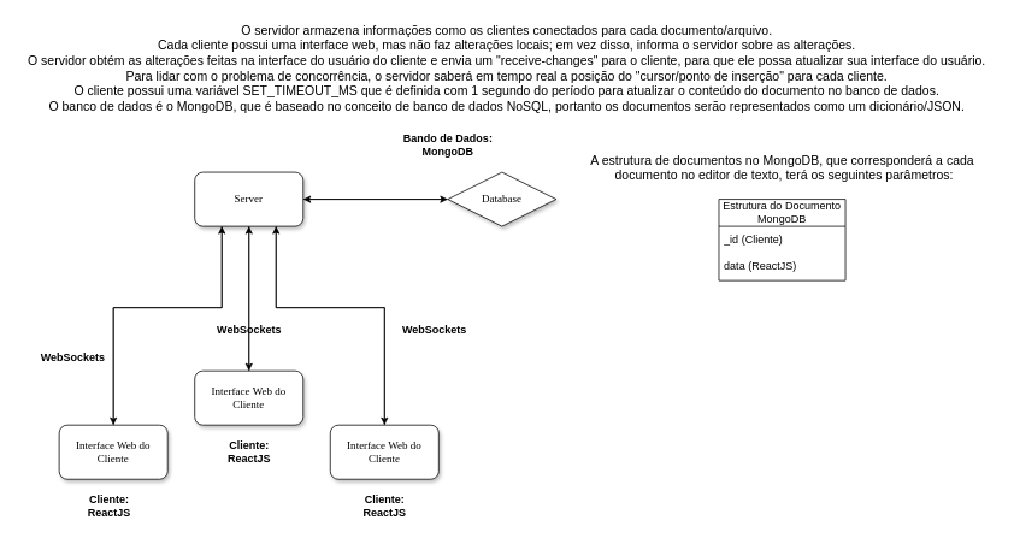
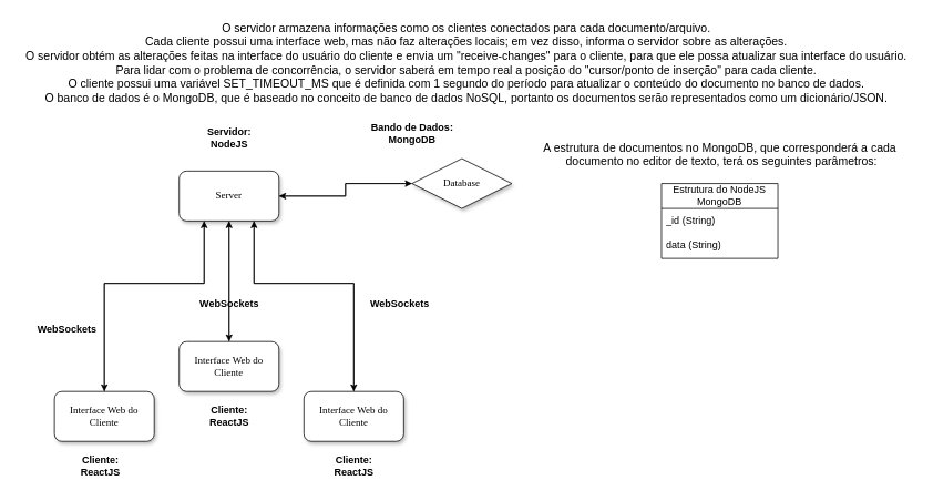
  <mxCell id="0" />
  <mxCell id="1" parent="0" />
  <mxCell id="2" style="edgeStyle=orthogonalEdgeStyle;rounded=0;orthogonalLoop=1;jettySize=auto;html=1;exitX=0;exitY=0.5;exitDx=0;exitDy=0;entryX=1;entryY=0.5;entryDx=0;entryDy=0;" parent="1" source="3" target="8" edge="1"><mxGeometry relative="1" as="geometry"><mxPoint x="335" y="230" as="targetPoint" /></mxGeometry></mxCell>
  <mxCell id="3" value="Database" style="rhombus;whiteSpace=wrap;html=1;shadow=1;labelBackgroundColor=none;strokeWidth=1;fontFamily=Verdana;fontSize=12;align=center;" parent="1" vertex="1"><mxGeometry x="495" y="190" width="120" height="60" as="geometry" /></mxCell>
  <mxCell id="4" style="edgeStyle=orthogonalEdgeStyle;rounded=0;orthogonalLoop=1;jettySize=auto;html=1;exitX=1;exitY=0.5;exitDx=0;exitDy=0;entryX=0;entryY=0.5;entryDx=0;entryDy=0;" parent="1" source="8" target="3" edge="1"><mxGeometry relative="1" as="geometry" /></mxCell>
  <mxCell id="5" style="edgeStyle=orthogonalEdgeStyle;rounded=0;orthogonalLoop=1;jettySize=auto;html=1;exitX=0.25;exitY=1;exitDx=0;exitDy=0;entryX=0.5;entryY=0;entryDx=0;entryDy=0;" parent="1" source="8" target="10" edge="1"><mxGeometry relative="1" as="geometry"><Array as="points"><mxPoint x="245" y="340" /><mxPoint x="125" y="340" /></Array></mxGeometry></mxCell>
  <mxCell id="6" style="edgeStyle=orthogonalEdgeStyle;rounded=0;orthogonalLoop=1;jettySize=auto;html=1;exitX=0.75;exitY=1;exitDx=0;exitDy=0;" parent="1" source="8" target="14" edge="1"><mxGeometry relative="1" as="geometry"><Array as="points"><mxPoint x="305" y="340" /><mxPoint x="425" y="340" /></Array></mxGeometry></mxCell>
  <mxCell id="7" style="edgeStyle=orthogonalEdgeStyle;rounded=0;orthogonalLoop=1;jettySize=auto;html=1;exitX=0.5;exitY=1;exitDx=0;exitDy=0;entryX=0.5;entryY=0;entryDx=0;entryDy=0;" parent="1" source="8" target="12" edge="1"><mxGeometry relative="1" as="geometry" /></mxCell>
- <mxCell id="8" value="&lt;span&gt;Server&lt;/span&gt;" style="whiteSpace=wrap;html=1;rounded=1;shadow=1;labelBackgroundColor=none;strokeWidth=1;fontFamily=Verdana;fontSize=12;align=center;" parent="1" vertex="1"><mxGeometry x="215" y="190" width="120" height="60" as="geometry" /></mxCell>
+ <mxCell id="8" value="&lt;span&gt;Server&lt;/span&gt;" style="whiteSpace=wrap;html=1;rounded=1;shadow=1;labelBackgroundColor=none;strokeWidth=1;fontFamily=Verdana;fontSize=12;align=center;" parent="1" vertex="1"><mxGeometry x="215" y="205" width="120" height="60" as="geometry" /></mxCell>
  <mxCell id="9" style="edgeStyle=orthogonalEdgeStyle;rounded=0;orthogonalLoop=1;jettySize=auto;html=1;exitX=0.5;exitY=0;exitDx=0;exitDy=0;entryX=0.25;entryY=1;entryDx=0;entryDy=0;" parent="1" source="10" target="8" edge="1"><mxGeometry relative="1" as="geometry"><Array as="points"><mxPoint x="125" y="340" /><mxPoint x="245" y="340" /></Array></mxGeometry></mxCell>
  <mxCell id="10" value="Interface Web do Cliente" style="whiteSpace=wrap;html=1;rounded=1;shadow=1;labelBackgroundColor=none;strokeWidth=1;fontFamily=Verdana;fontSize=12;align=center;" parent="1" vertex="1"><mxGeometry x="65" y="470" width="120" height="60" as="geometry" /></mxCell>
  <mxCell id="11" style="edgeStyle=orthogonalEdgeStyle;rounded=0;orthogonalLoop=1;jettySize=auto;html=1;exitX=0.5;exitY=0;exitDx=0;exitDy=0;entryX=0.5;entryY=1;entryDx=0;entryDy=0;" parent="1" source="12" target="8" edge="1"><mxGeometry relative="1" as="geometry" /></mxCell>
  <mxCell id="12" value="&lt;span&gt;Interface Web do Cliente&lt;br&gt;&lt;/span&gt;" style="whiteSpace=wrap;html=1;rounded=1;shadow=1;labelBackgroundColor=none;strokeWidth=1;fontFamily=Verdana;fontSize=12;align=center;" parent="1" vertex="1"><mxGeometry x="215" y="410" width="120" height="60" as="geometry" /></mxCell>
  <mxCell id="13" style="edgeStyle=orthogonalEdgeStyle;rounded=0;orthogonalLoop=1;jettySize=auto;html=1;exitX=0.5;exitY=0;exitDx=0;exitDy=0;entryX=0.75;entryY=1;entryDx=0;entryDy=0;" parent="1" source="14" target="8" edge="1"><mxGeometry relative="1" as="geometry"><mxPoint x="305" y="270" as="targetPoint" /><Array as="points"><mxPoint x="425" y="340" /><mxPoint x="305" y="340" /></Array></mxGeometry></mxCell>
  <mxCell id="14" value="Interface Web do Cliente" style="whiteSpace=wrap;html=1;rounded=1;shadow=1;labelBackgroundColor=none;strokeWidth=1;fontFamily=Verdana;fontSize=12;align=center;" parent="1" vertex="1"><mxGeometry x="365" y="470" width="120" height="60" as="geometry" /></mxCell>
  <mxCell id="15" value="&lt;div&gt;&lt;b&gt;Bando de Dados:&lt;/b&gt;&lt;b&gt;&lt;br&gt;&lt;/b&gt;&lt;/div&gt;&lt;div&gt;&lt;b&gt;MongoDB&lt;/b&gt;&lt;/div&gt;" style="text;html=1;align=center;verticalAlign=middle;resizable=0;points=[];autosize=1;strokeColor=none;fillColor=none;" parent="1" vertex="1"><mxGeometry x="435" y="140" width="120" height="40" as="geometry" /></mxCell>
  <mxCell id="16" value="&lt;b&gt;WebSockets&lt;/b&gt;" style="text;html=1;align=center;verticalAlign=middle;resizable=0;points=[];autosize=1;strokeColor=none;fillColor=none;" parent="1" vertex="1"><mxGeometry x="35" y="380" width="90" height="30" as="geometry" /></mxCell>
  <mxCell id="17" value="&lt;b&gt;WebSockets&lt;/b&gt;" style="text;html=1;align=center;verticalAlign=middle;resizable=0;points=[];autosize=1;strokeColor=none;fillColor=none;" parent="1" vertex="1"><mxGeometry x="230" y="350" width="90" height="30" as="geometry" /></mxCell>
  <mxCell id="18" value="&lt;b&gt;WebSockets&lt;/b&gt;" style="text;html=1;align=center;verticalAlign=middle;resizable=0;points=[];autosize=1;strokeColor=none;fillColor=none;" parent="1" vertex="1"><mxGeometry x="435" y="350" width="90" height="30" as="geometry" /></mxCell>
- <mxCell id="19" value="Estrutura do Documento MongoDB" style="swimlane;fontStyle=0;childLayout=stackLayout;horizontal=1;startSize=30;horizontalStack=0;resizeParent=1;resizeParentMax=0;resizeLast=0;collapsible=1;marginBottom=0;whiteSpace=wrap;html=1;" parent="1" vertex="1"><mxGeometry x="795" y="220" width="140" height="90" as="geometry" /></mxCell>
- <mxCell id="20" value="_id (Cliente)" style="text;strokeColor=none;fillColor=none;align=left;verticalAlign=middle;spacingLeft=4;spacingRight=4;overflow=hidden;points=[[0,0.5],[1,0.5]];portConstraint=eastwest;rotatable=0;whiteSpace=wrap;html=1;" parent="19" vertex="1"><mxGeometry y="30" width="140" height="30" as="geometry" /></mxCell>
- <mxCell id="21" value="data (ReactJS)" style="text;strokeColor=none;fillColor=none;align=left;verticalAlign=middle;spacingLeft=4;spacingRight=4;overflow=hidden;points=[[0,0.5],[1,0.5]];portConstraint=eastwest;rotatable=0;whiteSpace=wrap;html=1;" parent="19" vertex="1"><mxGeometry y="60" width="140" height="30" as="geometry" /></mxCell>
+ <mxCell id="19" value="Estrutura do NodeJS MongoDB" style="swimlane;fontStyle=0;childLayout=stackLayout;horizontal=1;startSize=30;horizontalStack=0;resizeParent=1;resizeParentMax=0;resizeLast=0;collapsible=1;marginBottom=0;whiteSpace=wrap;html=1;" parent="1" vertex="1"><mxGeometry x="795" y="220" width="140" height="90" as="geometry" /></mxCell>
+ <mxCell id="20" value="_id (String)" style="text;strokeColor=none;fillColor=none;align=left;verticalAlign=middle;spacingLeft=4;spacingRight=4;overflow=hidden;points=[[0,0.5],[1,0.5]];portConstraint=eastwest;rotatable=0;whiteSpace=wrap;html=1;" parent="19" vertex="1"><mxGeometry y="30" width="140" height="30" as="geometry" /></mxCell>
+ <mxCell id="21" value="data (String)" style="text;strokeColor=none;fillColor=none;align=left;verticalAlign=middle;spacingLeft=4;spacingRight=4;overflow=hidden;points=[[0,0.5],[1,0.5]];portConstraint=eastwest;rotatable=0;whiteSpace=wrap;html=1;" parent="19" vertex="1"><mxGeometry y="60" width="140" height="30" as="geometry" /></mxCell>
  <mxCell id="22" value="&lt;font style=&quot;font-size: 14px;&quot;&gt;A estrutura de documentos no MongoDB, que corresponderá a cada&lt;br&gt;&amp;nbsp;documento no editor de texto, terá os seguintes parâmetros:&lt;/font&gt;" style="text;html=1;align=center;verticalAlign=middle;resizable=0;points=[];autosize=1;strokeColor=none;fillColor=none;" parent="1" vertex="1"><mxGeometry x="640" y="160" width="450" height="50" as="geometry" /></mxCell>
  <mxCell id="23" value="&lt;font style=&quot;font-size: 14px;&quot;&gt;O servidor armazena informações como os clientes conectados para cada documento/arquivo.&lt;br&gt;Cada cliente possui uma interface web, mas não faz alterações locais; em vez disso, informa o servidor sobre as alterações.&lt;br&gt;O servidor obtém as alterações feitas na interface do usuário do cliente e envia um &quot;receive-changes&quot; para o cliente, para que ele possa atualizar sua interface do usuário.&lt;br&gt;Para lidar com o problema de concorrência, o servidor saberá em tempo real a posição do &quot;cursor/ponto de inserção&quot; para cada cliente.&lt;br&gt;O cliente possui uma variável SET_TIMEOUT_MS que é definida com 1 segundo do período para atualizar o conteúdo do documento no banco de dados.&lt;br&gt;O banco de dados é o MongoDB, que é baseado no conceito de banco de dados NoSQL, portanto os documentos serão representados como um dicionário/JSON.&lt;/font&gt;" style="text;html=1;align=center;verticalAlign=middle;resizable=0;points=[];autosize=1;strokeColor=none;fillColor=none;" parent="1" vertex="1"><mxGeometry x="20" y="20" width="1080" height="110" as="geometry" /></mxCell>
+ <mxCell id="24" value="&lt;div&gt;&lt;b&gt;Servidor:&lt;/b&gt;&lt;/div&gt;&lt;div&gt;&lt;b&gt;NodeJS&lt;br&gt;&lt;/b&gt;&lt;/div&gt;" style="text;html=1;align=center;verticalAlign=middle;resizable=0;points=[];autosize=1;strokeColor=none;fillColor=none;" parent="1" vertex="1"><mxGeometry x="235" y="145" width="80" height="40" as="geometry" /></mxCell>
  <mxCell id="25" value="&lt;div&gt;&lt;b&gt;Cliente:&lt;/b&gt;&lt;/div&gt;&lt;div&gt;&lt;b&gt;ReactJS&lt;br&gt;&lt;/b&gt;&lt;/div&gt;" style="text;html=1;align=center;verticalAlign=middle;resizable=0;points=[];autosize=1;strokeColor=none;fillColor=none;" parent="1" vertex="1"><mxGeometry x="85" y="540" width="70" height="40" as="geometry" /></mxCell>
  <mxCell id="26" value="&lt;div&gt;&lt;b&gt;Cliente:&lt;/b&gt;&lt;/div&gt;&lt;div&gt;&lt;b&gt;ReactJS&lt;br&gt;&lt;/b&gt;&lt;/div&gt;" style="text;html=1;align=center;verticalAlign=middle;resizable=0;points=[];autosize=1;strokeColor=none;fillColor=none;" parent="1" vertex="1"><mxGeometry x="240" y="480" width="70" height="40" as="geometry" /></mxCell>
  <mxCell id="27" value="&lt;div&gt;&lt;b&gt;Cliente:&lt;/b&gt;&lt;/div&gt;&lt;div&gt;&lt;b&gt;ReactJS&lt;br&gt;&lt;/b&gt;&lt;/div&gt;" style="text;html=1;align=center;verticalAlign=middle;resizable=0;points=[];autosize=1;strokeColor=none;fillColor=none;" parent="1" vertex="1"><mxGeometry x="390" y="540" width="70" height="40" as="geometry" /></mxCell>
